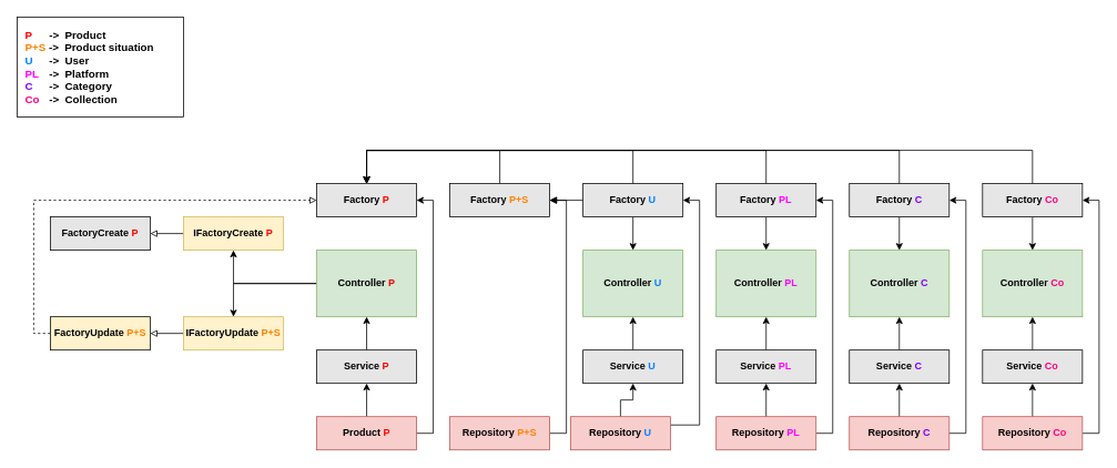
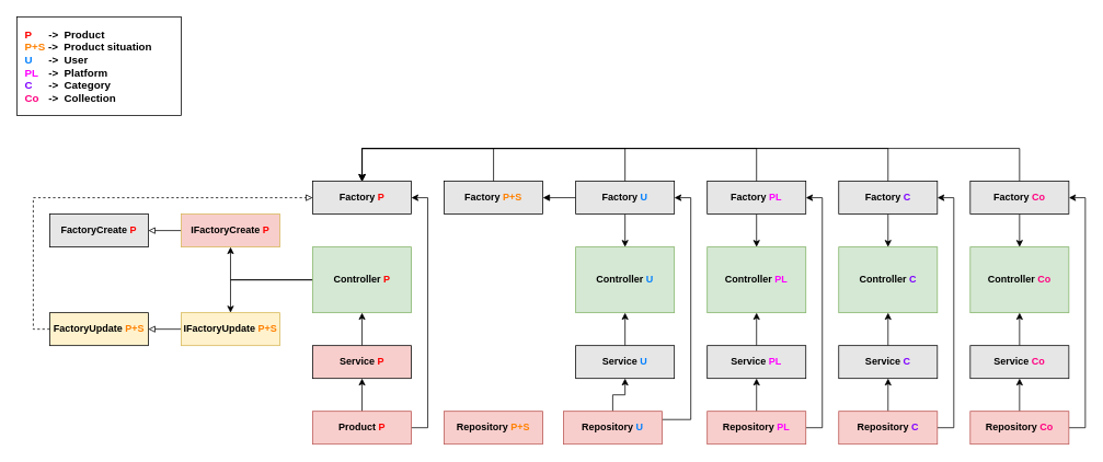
  <mxCell id="0" />
  <mxCell id="1" parent="0" />
  <mxCell id="2" style="edgeStyle=orthogonalEdgeStyle;rounded=0;jumpStyle=none;orthogonalLoop=1;jettySize=auto;html=1;fontSize=12;fontColor=#7F00FF;endArrow=classic;endFill=1;" edge="1" parent="1" source="5" target="17"><mxGeometry relative="1" as="geometry" /></mxCell>
  <mxCell id="3" style="edgeStyle=orthogonalEdgeStyle;rounded=0;orthogonalLoop=1;jettySize=auto;html=1;entryX=1;entryY=0.5;entryDx=0;entryDy=0;endArrow=block;endFill=1;" edge="1" parent="1" source="5" target="15"><mxGeometry relative="1" as="geometry" /></mxCell>
  <mxCell id="4" style="edgeStyle=orthogonalEdgeStyle;rounded=0;orthogonalLoop=1;jettySize=auto;html=1;entryX=0.5;entryY=0;entryDx=0;entryDy=0;endArrow=classic;endFill=1;" edge="1" parent="1" source="5" target="44"><mxGeometry relative="1" as="geometry"><Array as="points"><mxPoint x="760" y="180" /><mxPoint x="440" y="180" /></Array></mxGeometry></mxCell>
  <mxCell id="5" value="Factory &lt;font color=&quot;#007fff&quot;&gt;U&lt;/font&gt;" style="rounded=0;whiteSpace=wrap;html=1;fontStyle=1;fillColor=#E6E6E6;" vertex="1" parent="1"><mxGeometry x="700" y="220" width="120" height="40" as="geometry" /></mxCell>
  <mxCell id="6" style="edgeStyle=orthogonalEdgeStyle;rounded=0;jumpStyle=none;orthogonalLoop=1;jettySize=auto;html=1;entryX=0.5;entryY=0;entryDx=0;entryDy=0;fontSize=12;fontColor=#7F00FF;endArrow=classic;endFill=1;" edge="1" parent="1" source="8" target="18"><mxGeometry relative="1" as="geometry" /></mxCell>
  <mxCell id="7" style="edgeStyle=orthogonalEdgeStyle;rounded=0;orthogonalLoop=1;jettySize=auto;html=1;entryX=0.5;entryY=0;entryDx=0;entryDy=0;endArrow=classic;endFill=1;" edge="1" parent="1" source="8" target="44"><mxGeometry relative="1" as="geometry"><Array as="points"><mxPoint x="920" y="180" /><mxPoint x="440" y="180" /></Array></mxGeometry></mxCell>
  <mxCell id="8" value="Factory &lt;font color=&quot;#ff00ff&quot;&gt;PL&lt;/font&gt;" style="rounded=0;whiteSpace=wrap;html=1;fontStyle=1;fillColor=#E6E6E6;" vertex="1" parent="1"><mxGeometry x="860" y="220" width="120" height="40" as="geometry" /></mxCell>
  <mxCell id="9" style="edgeStyle=orthogonalEdgeStyle;rounded=0;jumpStyle=none;orthogonalLoop=1;jettySize=auto;html=1;entryX=0.5;entryY=0;entryDx=0;entryDy=0;fontSize=12;fontColor=#7F00FF;endArrow=classic;endFill=1;" edge="1" parent="1" source="11" target="19"><mxGeometry relative="1" as="geometry" /></mxCell>
  <mxCell id="10" style="edgeStyle=orthogonalEdgeStyle;rounded=0;orthogonalLoop=1;jettySize=auto;html=1;entryX=0.5;entryY=0;entryDx=0;entryDy=0;endArrow=classic;endFill=1;" edge="1" parent="1" source="11" target="44"><mxGeometry relative="1" as="geometry"><Array as="points"><mxPoint x="1080" y="180" /><mxPoint x="440" y="180" /></Array></mxGeometry></mxCell>
  <mxCell id="11" value="Factory &lt;font color=&quot;#7f00ff&quot;&gt;C&lt;/font&gt;" style="rounded=0;whiteSpace=wrap;html=1;fontStyle=1;fillColor=#E6E6E6;" vertex="1" parent="1"><mxGeometry x="1020" y="220" width="120" height="40" as="geometry" /></mxCell>
- <mxCell id="12" style="edgeStyle=orthogonalEdgeStyle;rounded=0;orthogonalLoop=1;jettySize=auto;html=1;entryX=1;entryY=0.5;entryDx=0;entryDy=0;endArrow=block;endFill=1;" edge="1" parent="1" source="13" target="15"><mxGeometry relative="1" as="geometry"><Array as="points"><mxPoint x="680" y="520" /><mxPoint x="680" y="240" /></Array></mxGeometry></mxCell>
  <mxCell id="13" value="Repository &lt;font color=&quot;#ff8000&quot;&gt;P+S&lt;/font&gt;" style="rounded=0;whiteSpace=wrap;html=1;fontStyle=1;fillColor=#f8cecc;strokeColor=#b85450;" vertex="1" parent="1"><mxGeometry x="540" y="500" width="120" height="40" as="geometry" /></mxCell>
  <mxCell id="14" style="edgeStyle=orthogonalEdgeStyle;rounded=0;orthogonalLoop=1;jettySize=auto;html=1;entryX=0.5;entryY=0;entryDx=0;entryDy=0;endArrow=classic;endFill=1;" edge="1" parent="1" source="15" target="44"><mxGeometry relative="1" as="geometry"><Array as="points"><mxPoint x="600" y="180" /><mxPoint x="440" y="180" /></Array></mxGeometry></mxCell>
  <mxCell id="15" value="Factory &lt;font color=&quot;#ff8000&quot;&gt;P+S&lt;/font&gt;" style="rounded=0;whiteSpace=wrap;html=1;fontStyle=1;fillColor=#E6E6E6;" vertex="1" parent="1"><mxGeometry x="540" y="220" width="120" height="40" as="geometry" /></mxCell>
  <mxCell id="16" value="&lt;font color=&quot;#ff0000&quot;&gt;P&lt;/font&gt; &lt;span style=&quot;white-space: pre;&quot;&gt;&#09;&lt;/span&gt;-&amp;gt;&amp;nbsp; Product&lt;br style=&quot;&quot;&gt;&lt;font color=&quot;#ff8000&quot;&gt;P+S&lt;/font&gt; -&amp;gt;&amp;nbsp; Product situation&lt;br style=&quot;&quot;&gt;&lt;font color=&quot;#007fff&quot;&gt;U&lt;/font&gt; &lt;span style=&quot;white-space: pre;&quot;&gt;&#09;&lt;/span&gt;-&amp;gt;&amp;nbsp; User&lt;br style=&quot;&quot;&gt;&lt;font color=&quot;#ff00ff&quot;&gt;PL&lt;/font&gt; &lt;span style=&quot;white-space: pre;&quot;&gt;&#09;&lt;/span&gt;-&amp;gt;&amp;nbsp; Platform&lt;br style=&quot;&quot;&gt;&lt;div style=&quot;&quot;&gt;&lt;span style=&quot;background-color: initial;&quot;&gt;&lt;font color=&quot;#7f00ff&quot;&gt;C&lt;/font&gt; &lt;span style=&quot;white-space: pre;&quot;&gt;&#09;&lt;/span&gt;-&amp;gt;&amp;nbsp; Category&lt;/span&gt;&lt;/div&gt;&lt;div style=&quot;&quot;&gt;&lt;span style=&quot;background-color: initial;&quot;&gt;&lt;font color=&quot;#ff0080&quot;&gt;Co&lt;/font&gt;&lt;span style=&quot;white-space: pre;&quot;&gt;&#09;&lt;/span&gt;-&amp;gt;&amp;nbsp; Collection&lt;/span&gt;&lt;/div&gt;" style="rounded=0;whiteSpace=wrap;html=1;fontSize=13;align=left;fontStyle=1;spacing=10;" vertex="1" parent="1"><mxGeometry x="20" y="20" width="200" height="120" as="geometry" /></mxCell>
  <mxCell id="17" value="&lt;span style=&quot;&quot;&gt;Controller &lt;font color=&quot;#007fff&quot; style=&quot;font-size: 12px;&quot;&gt;U&lt;/font&gt;&lt;/span&gt;" style="rounded=0;whiteSpace=wrap;html=1;fontStyle=1;fillColor=#d5e8d4;shadow=0;glass=0;sketch=0;strokeColor=#82b366;" vertex="1" parent="1"><mxGeometry x="700" y="300" width="120" height="80" as="geometry" /></mxCell>
  <mxCell id="18" value="&lt;span style=&quot;&quot;&gt;Controller &lt;font color=&quot;#ff00ff&quot; style=&quot;font-size: 12px;&quot;&gt;PL&lt;/font&gt;&lt;/span&gt;" style="rounded=0;whiteSpace=wrap;html=1;fontStyle=1;fillColor=#d5e8d4;shadow=0;glass=0;sketch=0;strokeColor=#82b366;" vertex="1" parent="1"><mxGeometry x="860" y="300" width="120" height="80" as="geometry" /></mxCell>
  <mxCell id="19" value="Controller &lt;font color=&quot;#7f00ff&quot;&gt;C&lt;/font&gt;" style="rounded=0;whiteSpace=wrap;html=1;fontStyle=1;fillColor=#d5e8d4;shadow=0;glass=0;sketch=0;strokeColor=#82b366;" vertex="1" parent="1"><mxGeometry x="1020" y="300" width="120" height="80" as="geometry" /></mxCell>
  <mxCell id="20" style="edgeStyle=orthogonalEdgeStyle;rounded=0;jumpStyle=none;orthogonalLoop=1;jettySize=auto;html=1;exitX=0.5;exitY=0;exitDx=0;exitDy=0;entryX=0.5;entryY=1;entryDx=0;entryDy=0;fontSize=12;fontColor=#007FFF;endArrow=classic;endFill=1;" edge="1" parent="1" source="22" target="17"><mxGeometry relative="1" as="geometry" /></mxCell>
  <mxCell id="21" style="edgeStyle=orthogonalEdgeStyle;rounded=0;jumpStyle=none;orthogonalLoop=1;jettySize=auto;html=1;exitX=1;exitY=0.25;exitDx=0;exitDy=0;entryX=1;entryY=0.5;entryDx=0;entryDy=0;fontSize=12;fontColor=#007FFF;endArrow=classic;endFill=1;" edge="1" parent="1" source="24" target="5"><mxGeometry relative="1" as="geometry" /></mxCell>
  <mxCell id="22" value="Service &lt;font color=&quot;#007fff&quot;&gt;U&lt;/font&gt;" style="rounded=0;whiteSpace=wrap;html=1;fontStyle=1;fillColor=#E6E6E6;" vertex="1" parent="1"><mxGeometry x="700" y="420" width="120" height="40" as="geometry" /></mxCell>
  <mxCell id="23" style="edgeStyle=orthogonalEdgeStyle;rounded=0;jumpStyle=none;orthogonalLoop=1;jettySize=auto;html=1;fontSize=12;fontColor=#007FFF;endArrow=classic;endFill=1;" edge="1" parent="1" source="24" target="22"><mxGeometry relative="1" as="geometry" /></mxCell>
  <mxCell id="24" value="Repository &lt;font color=&quot;#007fff&quot;&gt;U&lt;/font&gt;" style="rounded=0;whiteSpace=wrap;html=1;fontStyle=1;fillColor=#f8cecc;strokeColor=#b85450;" vertex="1" parent="1"><mxGeometry x="685" y="500" width="120" height="40" as="geometry" /></mxCell>
  <mxCell id="25" style="edgeStyle=orthogonalEdgeStyle;rounded=0;jumpStyle=none;orthogonalLoop=1;jettySize=auto;html=1;fontSize=12;fontColor=#7F00FF;endArrow=classic;endFill=1;" edge="1" parent="1" source="26" target="18"><mxGeometry relative="1" as="geometry" /></mxCell>
  <mxCell id="26" value="Service &lt;font color=&quot;#ff00ff&quot;&gt;PL&lt;/font&gt;" style="rounded=0;whiteSpace=wrap;html=1;fontStyle=1;fillColor=#E6E6E6;" vertex="1" parent="1"><mxGeometry x="860" y="420" width="120" height="40" as="geometry" /></mxCell>
  <mxCell id="27" style="edgeStyle=orthogonalEdgeStyle;rounded=0;jumpStyle=none;orthogonalLoop=1;jettySize=auto;html=1;entryX=0.5;entryY=1;entryDx=0;entryDy=0;fontSize=12;fontColor=#7F00FF;endArrow=classic;endFill=1;" edge="1" parent="1" source="28" target="19"><mxGeometry relative="1" as="geometry" /></mxCell>
  <mxCell id="28" value="Service &lt;font color=&quot;#7f00ff&quot;&gt;C&lt;/font&gt;" style="rounded=0;whiteSpace=wrap;html=1;fontStyle=1;fillColor=#E6E6E6;" vertex="1" parent="1"><mxGeometry x="1020" y="420" width="120" height="40" as="geometry" /></mxCell>
  <mxCell id="29" style="edgeStyle=orthogonalEdgeStyle;rounded=0;jumpStyle=none;orthogonalLoop=1;jettySize=auto;html=1;entryX=0.5;entryY=1;entryDx=0;entryDy=0;fontSize=12;fontColor=#7F00FF;endArrow=classic;endFill=1;" edge="1" parent="1" source="31" target="26"><mxGeometry relative="1" as="geometry" /></mxCell>
  <mxCell id="30" style="edgeStyle=orthogonalEdgeStyle;rounded=0;orthogonalLoop=1;jettySize=auto;html=1;entryX=1;entryY=0.5;entryDx=0;entryDy=0;" edge="1" parent="1" source="31" target="8"><mxGeometry relative="1" as="geometry"><Array as="points"><mxPoint x="1000" y="520" /><mxPoint x="1000" y="240" /></Array></mxGeometry></mxCell>
  <mxCell id="31" value="Repository &lt;font color=&quot;#ff00ff&quot;&gt;PL&lt;/font&gt;" style="rounded=0;whiteSpace=wrap;html=1;fontStyle=1;fillColor=#f8cecc;strokeColor=#b85450;" vertex="1" parent="1"><mxGeometry x="860" y="500" width="120" height="40" as="geometry" /></mxCell>
  <mxCell id="32" style="edgeStyle=orthogonalEdgeStyle;rounded=0;jumpStyle=none;orthogonalLoop=1;jettySize=auto;html=1;entryX=0.5;entryY=1;entryDx=0;entryDy=0;fontSize=12;fontColor=#7F00FF;endArrow=classic;endFill=1;" edge="1" parent="1" source="34" target="28"><mxGeometry relative="1" as="geometry" /></mxCell>
  <mxCell id="33" style="edgeStyle=orthogonalEdgeStyle;rounded=0;orthogonalLoop=1;jettySize=auto;html=1;entryX=1;entryY=0.5;entryDx=0;entryDy=0;" edge="1" parent="1" source="34" target="11"><mxGeometry relative="1" as="geometry"><Array as="points"><mxPoint x="1160" y="520" /><mxPoint x="1160" y="240" /></Array></mxGeometry></mxCell>
  <mxCell id="34" value="Repository&amp;nbsp;&lt;span style=&quot;color: rgb(127, 0, 255);&quot;&gt;C&lt;/span&gt;" style="rounded=0;whiteSpace=wrap;html=1;fontStyle=1;fillColor=#f8cecc;strokeColor=#b85450;" vertex="1" parent="1"><mxGeometry x="1020" y="500" width="120" height="40" as="geometry" /></mxCell>
  <mxCell id="35" style="edgeStyle=orthogonalEdgeStyle;rounded=0;jumpStyle=none;orthogonalLoop=1;jettySize=auto;html=1;entryX=0.5;entryY=0;entryDx=0;entryDy=0;fontSize=12;fontColor=#7F00FF;endArrow=classic;endFill=1;" edge="1" parent="1" source="37" target="38"><mxGeometry relative="1" as="geometry" /></mxCell>
  <mxCell id="36" style="edgeStyle=orthogonalEdgeStyle;rounded=0;orthogonalLoop=1;jettySize=auto;html=1;entryX=0.5;entryY=0;entryDx=0;entryDy=0;endArrow=classic;endFill=1;" edge="1" parent="1" source="37" target="44"><mxGeometry relative="1" as="geometry"><Array as="points"><mxPoint x="1240" y="180" /><mxPoint x="440" y="180" /></Array></mxGeometry></mxCell>
  <mxCell id="37" value="Factory &lt;font color=&quot;#ff0080&quot;&gt;Co&lt;/font&gt;" style="rounded=0;whiteSpace=wrap;html=1;fontStyle=1;fillColor=#E6E6E6;" vertex="1" parent="1"><mxGeometry x="1180" y="220" width="120" height="40" as="geometry" /></mxCell>
  <mxCell id="38" value="Controller &lt;font color=&quot;#ff0080&quot;&gt;Co&lt;/font&gt;" style="rounded=0;whiteSpace=wrap;html=1;fontStyle=1;fillColor=#d5e8d4;shadow=0;glass=0;sketch=0;strokeColor=#82b366;" vertex="1" parent="1"><mxGeometry x="1180" y="300" width="120" height="80" as="geometry" /></mxCell>
  <mxCell id="39" style="edgeStyle=orthogonalEdgeStyle;rounded=0;jumpStyle=none;orthogonalLoop=1;jettySize=auto;html=1;entryX=0.5;entryY=1;entryDx=0;entryDy=0;fontSize=12;fontColor=#7F00FF;endArrow=classic;endFill=1;" edge="1" parent="1" source="40" target="38"><mxGeometry relative="1" as="geometry" /></mxCell>
  <mxCell id="40" value="Service &lt;font color=&quot;#ff0080&quot;&gt;Co&lt;/font&gt;" style="rounded=0;whiteSpace=wrap;html=1;fontStyle=1;fillColor=#E6E6E6;" vertex="1" parent="1"><mxGeometry x="1180" y="420" width="120" height="40" as="geometry" /></mxCell>
  <mxCell id="41" style="edgeStyle=orthogonalEdgeStyle;rounded=0;jumpStyle=none;orthogonalLoop=1;jettySize=auto;html=1;entryX=0.5;entryY=1;entryDx=0;entryDy=0;fontSize=12;fontColor=#7F00FF;endArrow=classic;endFill=1;" edge="1" parent="1" source="43" target="40"><mxGeometry relative="1" as="geometry" /></mxCell>
  <mxCell id="42" style="edgeStyle=orthogonalEdgeStyle;rounded=0;orthogonalLoop=1;jettySize=auto;html=1;entryX=1;entryY=0.5;entryDx=0;entryDy=0;" edge="1" parent="1" source="43" target="37"><mxGeometry relative="1" as="geometry"><Array as="points"><mxPoint x="1320" y="520" /><mxPoint x="1320" y="240" /></Array></mxGeometry></mxCell>
  <mxCell id="43" value="Repository&amp;nbsp;&lt;font color=&quot;#ff0080&quot;&gt;Co&lt;/font&gt;" style="rounded=0;whiteSpace=wrap;html=1;fontStyle=1;fillColor=#f8cecc;strokeColor=#b85450;" vertex="1" parent="1"><mxGeometry x="1180" y="500" width="120" height="40" as="geometry" /></mxCell>
  <mxCell id="44" value="Factory &lt;font color=&quot;#ff0000&quot;&gt;P&lt;/font&gt;" style="rounded=0;whiteSpace=wrap;html=1;fontStyle=1;fillColor=#E6E6E6;" vertex="1" parent="1"><mxGeometry x="380" y="220" width="120" height="40" as="geometry" /></mxCell>
  <mxCell id="45" style="edgeStyle=orthogonalEdgeStyle;rounded=0;orthogonalLoop=1;jettySize=auto;html=1;entryX=0;entryY=0.5;entryDx=0;entryDy=0;dashed=1;endArrow=block;endFill=0;" edge="1" parent="1" source="46" target="44"><mxGeometry relative="1" as="geometry"><Array as="points"><mxPoint x="40" y="400" /><mxPoint x="40" y="240" /></Array></mxGeometry></mxCell>
  <mxCell id="46" value="FactoryUpdate&amp;nbsp;&lt;font color=&quot;#ff8000&quot;&gt;P+S&lt;/font&gt;" style="rounded=0;whiteSpace=wrap;html=1;fontStyle=1;fillColor=#fff2cc;" vertex="1" parent="1"><mxGeometry x="60" y="380" width="120" height="40" as="geometry" /></mxCell>
  <mxCell id="47" style="edgeStyle=orthogonalEdgeStyle;rounded=0;orthogonalLoop=1;jettySize=auto;html=1;entryX=0.5;entryY=1;entryDx=0;entryDy=0;fontColor=#FF8000;" edge="1" parent="1" source="49" target="57"><mxGeometry relative="1" as="geometry" /></mxCell>
  <mxCell id="48" style="edgeStyle=orthogonalEdgeStyle;rounded=0;orthogonalLoop=1;jettySize=auto;html=1;entryX=0.5;entryY=0;entryDx=0;entryDy=0;fontColor=#FF8000;" edge="1" parent="1" source="49" target="59"><mxGeometry relative="1" as="geometry" /></mxCell>
  <mxCell id="49" value="&lt;span style=&quot;&quot;&gt;Controller &lt;font style=&quot;font-size: 12px;&quot; color=&quot;#ff0000&quot;&gt;P&lt;/font&gt;&lt;/span&gt;" style="rounded=0;whiteSpace=wrap;html=1;fontStyle=1;shadow=0;glass=0;sketch=0;fillStyle=auto;fillColor=#d5e8d4;strokeColor=#82b366;" vertex="1" parent="1"><mxGeometry x="380" y="300" width="120" height="80" as="geometry" /></mxCell>
  <mxCell id="50" style="edgeStyle=orthogonalEdgeStyle;rounded=0;orthogonalLoop=1;jettySize=auto;html=1;entryX=0.5;entryY=1;entryDx=0;entryDy=0;endArrow=classic;endFill=1;" edge="1" parent="1" source="51" target="49"><mxGeometry relative="1" as="geometry" /></mxCell>
- <mxCell id="51" value="Service &lt;font color=&quot;#ff0000&quot;&gt;P&lt;/font&gt;" style="rounded=0;whiteSpace=wrap;html=1;fontStyle=1;fillColor=#E6E6E6;" vertex="1" parent="1"><mxGeometry x="380" y="420" width="120" height="40" as="geometry" /></mxCell>
+ <mxCell id="51" value="Service &lt;font color=&quot;#ff0000&quot;&gt;P&lt;/font&gt;" style="rounded=0;whiteSpace=wrap;html=1;fontStyle=1;fillColor=#f8cecc;" vertex="1" parent="1"><mxGeometry x="380" y="420" width="120" height="40" as="geometry" /></mxCell>
  <mxCell id="52" style="edgeStyle=orthogonalEdgeStyle;rounded=0;orthogonalLoop=1;jettySize=auto;html=1;entryX=1;entryY=0.5;entryDx=0;entryDy=0;endArrow=classic;endFill=1;" edge="1" parent="1" source="54" target="44"><mxGeometry relative="1" as="geometry"><Array as="points"><mxPoint x="520" y="520" /><mxPoint x="520" y="240" /></Array></mxGeometry></mxCell>
  <mxCell id="53" style="edgeStyle=orthogonalEdgeStyle;rounded=0;orthogonalLoop=1;jettySize=auto;html=1;endArrow=classic;endFill=1;" edge="1" parent="1" source="54" target="51"><mxGeometry relative="1" as="geometry" /></mxCell>
  <mxCell id="54" value="Product &lt;font color=&quot;#ff0000&quot;&gt;P&lt;/font&gt;" style="rounded=0;whiteSpace=wrap;html=1;fontStyle=1;fillColor=#f8cecc;strokeColor=#b85450;" vertex="1" parent="1"><mxGeometry x="380" y="500" width="120" height="40" as="geometry" /></mxCell>
  <mxCell id="55" value="FactoryCreate&amp;nbsp;&lt;font color=&quot;#ff0000&quot;&gt;P&lt;/font&gt;" style="rounded=0;whiteSpace=wrap;html=1;fontStyle=1;fillColor=#E6E6E6;" vertex="1" parent="1"><mxGeometry x="60" y="260" width="120" height="40" as="geometry" /></mxCell>
  <mxCell id="56" style="edgeStyle=orthogonalEdgeStyle;rounded=0;orthogonalLoop=1;jettySize=auto;html=1;entryX=1;entryY=0.5;entryDx=0;entryDy=0;fontColor=#FF8000;endArrow=block;endFill=0;" edge="1" parent="1" source="57" target="55"><mxGeometry relative="1" as="geometry" /></mxCell>
- <mxCell id="57" value="IFactoryCreate&amp;nbsp;&lt;font color=&quot;#ff0000&quot;&gt;P&lt;/font&gt;" style="rounded=0;whiteSpace=wrap;html=1;fontStyle=1;fillColor=#fff2cc;strokeColor=#d6b656;" vertex="1" parent="1"><mxGeometry x="220" y="260" width="120" height="40" as="geometry" /></mxCell>
+ <mxCell id="57" value="IFactoryCreate&amp;nbsp;&lt;font color=&quot;#ff0000&quot;&gt;P&lt;/font&gt;" style="rounded=0;whiteSpace=wrap;html=1;fontStyle=1;fillColor=#f8cecc;strokeColor=#d6b656;" vertex="1" parent="1"><mxGeometry x="220" y="260" width="120" height="40" as="geometry" /></mxCell>
  <mxCell id="58" style="edgeStyle=orthogonalEdgeStyle;rounded=0;orthogonalLoop=1;jettySize=auto;html=1;fontColor=#FF8000;endArrow=block;endFill=0;" edge="1" parent="1" source="59" target="46"><mxGeometry relative="1" as="geometry" /></mxCell>
  <mxCell id="59" value="IFactoryUpdate&amp;nbsp;&lt;font color=&quot;#ff8000&quot;&gt;P+S&lt;/font&gt;" style="rounded=0;whiteSpace=wrap;html=1;fontStyle=1;fillColor=#fff2cc;strokeColor=#d6b656;" vertex="1" parent="1"><mxGeometry x="220" y="380" width="120" height="40" as="geometry" /></mxCell>
